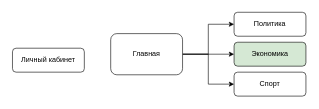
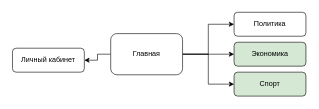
  <mxCell id="0" />
  <mxCell id="1" parent="0" />
+ <mxCell id="2" value="" style="edgeStyle=orthogonalEdgeStyle;rounded=0;orthogonalLoop=1;jettySize=auto;html=1;" edge="1" parent="1" source="6" target="10"><mxGeometry relative="1" as="geometry" /></mxCell>
  <mxCell id="3" value="" style="edgeStyle=orthogonalEdgeStyle;rounded=0;orthogonalLoop=1;jettySize=auto;html=1;" edge="1" parent="1" source="6" target="9"><mxGeometry relative="1" as="geometry" /></mxCell>
  <mxCell id="4" value="" style="edgeStyle=orthogonalEdgeStyle;rounded=0;orthogonalLoop=1;jettySize=auto;html=1;" edge="1" parent="1" source="6" target="8"><mxGeometry relative="1" as="geometry" /></mxCell>
  <mxCell id="5" value="" style="edgeStyle=orthogonalEdgeStyle;rounded=0;orthogonalLoop=1;jettySize=auto;html=1;" edge="1" parent="1" source="6" target="7"><mxGeometry relative="1" as="geometry" /></mxCell>
  <mxCell id="6" value="Главная" style="rounded=1;whiteSpace=wrap;html=1;" vertex="1" parent="1"><mxGeometry x="184" y="55.63" width="120" height="68.75" as="geometry" /></mxCell>
  <mxCell id="7" value="Экономика" style="rounded=1;whiteSpace=wrap;html=1;fillColor=#d5e8d4;" vertex="1" parent="1"><mxGeometry x="390" y="70" width="120" height="40" as="geometry" /></mxCell>
- <mxCell id="8" value="Спорт" style="rounded=1;whiteSpace=wrap;html=1;" vertex="1" parent="1"><mxGeometry x="390" y="120" width="120" height="40" as="geometry" /></mxCell>
+ <mxCell id="8" value="Спорт" style="rounded=1;whiteSpace=wrap;html=1;fillColor=#d5e8d4;" vertex="1" parent="1"><mxGeometry x="390" y="120" width="120" height="40" as="geometry" /></mxCell>
  <mxCell id="9" value="Политика" style="rounded=1;whiteSpace=wrap;html=1;" vertex="1" parent="1"><mxGeometry x="390" y="20" width="120" height="40" as="geometry" /></mxCell>
  <mxCell id="10" value="Личный кабинет" style="rounded=1;whiteSpace=wrap;html=1;" vertex="1" parent="1"><mxGeometry x="20" y="80" width="120" height="40" as="geometry" /></mxCell>
